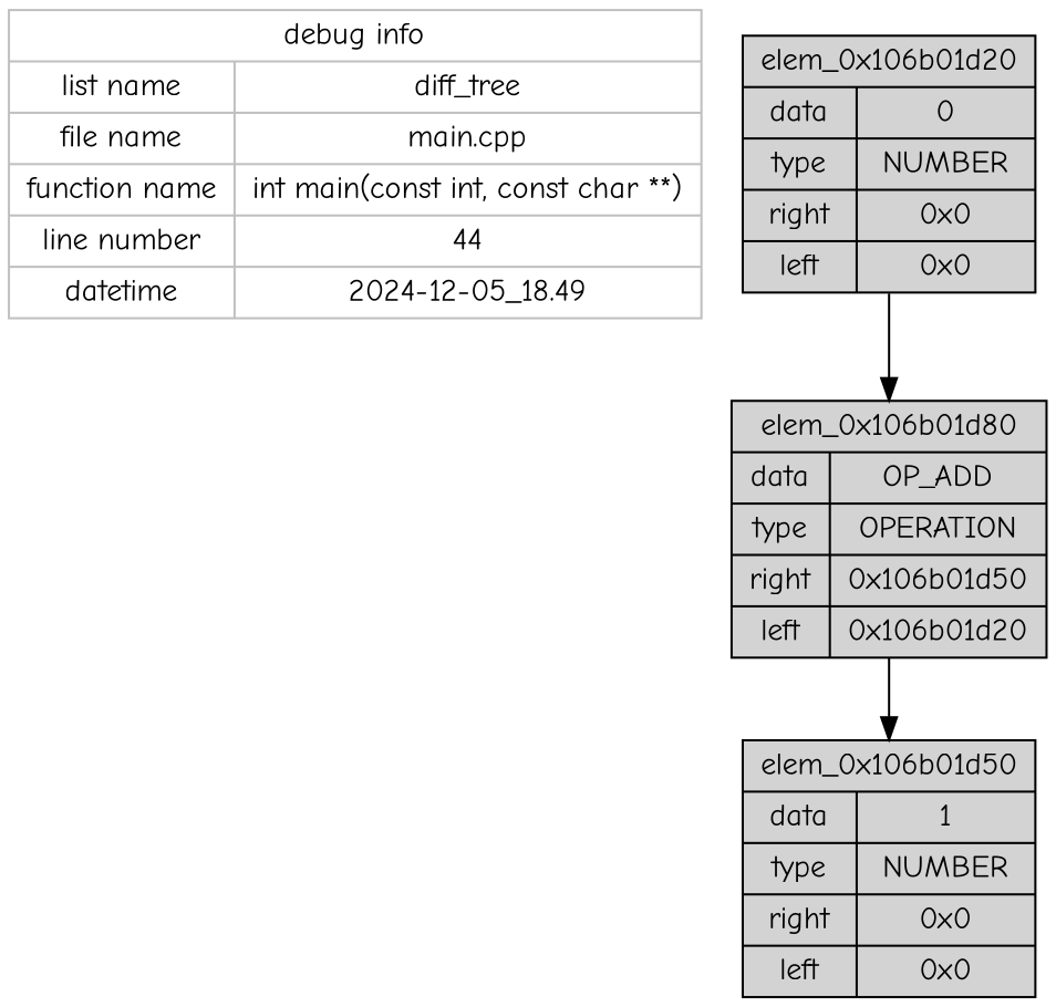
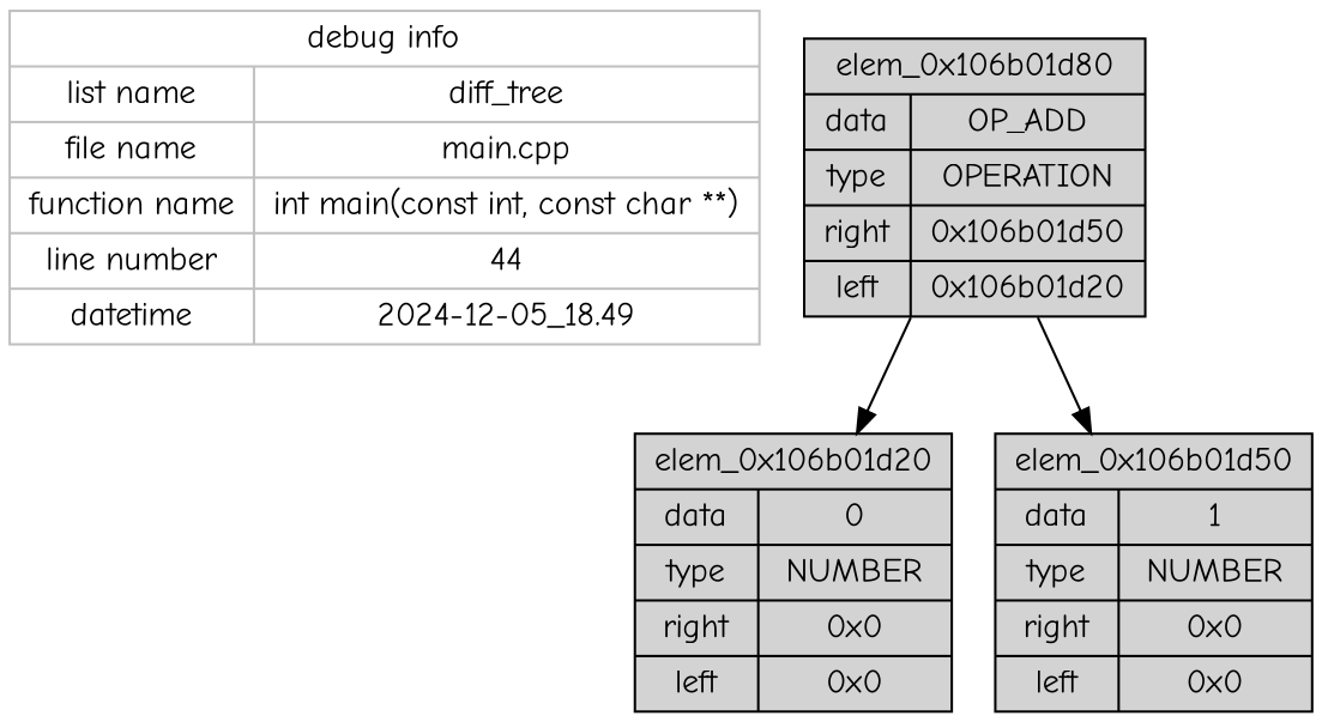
  digraph {
    fontname="Comic Neue"
    node [color=black fillcolor=lightgrey shape=record style=filled fontname="Comic Neue"]
    edge [fontname="Comic Neue"]
    n1 [color=grey fillcolor=white label="{debug info | { {list name | file name | function name | line number | datetime} | {diff_tree | main.cpp | int main(const int, const char **) | 44 | 2024-12-05_18.49} }}"]
    n2 [label="{elem_0x106b01d80  | { {data | type | right | left} | {OP_ADD | OPERATION | 0x106b01d50 | 0x106b01d20} } }"]
    n3 [label="{elem_0x106b01d20  | { {data | type | right | left} | {0 | NUMBER | 0x0 | 0x0} } }"]
    n4 [label="{elem_0x106b01d50  | { {data | type | right | left} | {1 | NUMBER | 0x0 | 0x0} } }"]
-   n3 -> n2
+   n2 -> n3
    n2 -> n4
  }
